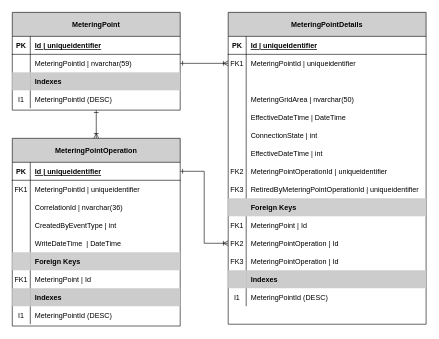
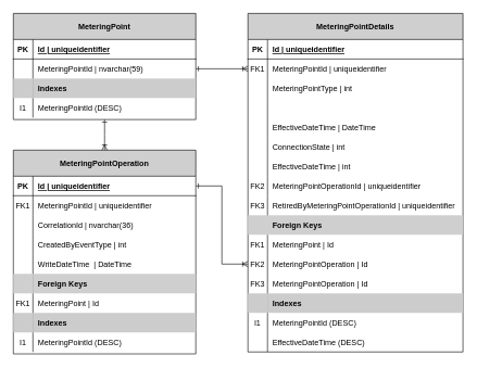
  <mxCell id="0" />
  <mxCell id="1" parent="0" />
  <mxCell id="2" value="MeteringPoint" style="shape=table;startSize=40;container=1;collapsible=1;childLayout=tableLayout;fixedRows=1;rowLines=0;fontStyle=1;align=center;resizeLast=1;fillColor=#CFCFCF;" parent="1" vertex="1"><mxGeometry x="20" y="20" width="280" height="163" as="geometry" /></mxCell>
  <mxCell id="3" value="" style="shape=partialRectangle;collapsible=0;dropTarget=0;pointerEvents=0;fillColor=none;top=0;left=0;bottom=1;right=0;points=[[0,0.5],[1,0.5]];portConstraint=eastwest;" parent="2" vertex="1"><mxGeometry y="40" width="280" height="30" as="geometry" /></mxCell>
  <mxCell id="4" value="PK" style="shape=partialRectangle;connectable=0;fillColor=none;top=0;left=0;bottom=0;right=0;fontStyle=1;overflow=hidden;" parent="3" vertex="1"><mxGeometry width="30" height="30" as="geometry" /></mxCell>
  <mxCell id="5" value="Id | uniqueidentifier" style="shape=partialRectangle;connectable=0;fillColor=none;top=0;left=0;bottom=0;right=0;align=left;spacingLeft=6;fontStyle=5;overflow=hidden;" parent="3" vertex="1"><mxGeometry x="30" width="250" height="30" as="geometry" /></mxCell>
  <mxCell id="6" value="" style="shape=partialRectangle;collapsible=0;dropTarget=0;pointerEvents=0;fillColor=none;top=0;left=0;bottom=0;right=0;points=[[0,0.5],[1,0.5]];portConstraint=eastwest;" parent="2" vertex="1"><mxGeometry y="70" width="280" height="30" as="geometry" /></mxCell>
  <mxCell id="7" value="" style="shape=partialRectangle;connectable=0;fillColor=none;top=0;left=0;bottom=0;right=0;editable=1;overflow=hidden;" parent="6" vertex="1"><mxGeometry width="30" height="30" as="geometry" /></mxCell>
  <mxCell id="8" value="MeteringPointId | nvarchar(59)" style="shape=partialRectangle;connectable=0;fillColor=none;top=0;left=0;bottom=0;right=0;align=left;spacingLeft=6;overflow=hidden;" parent="6" vertex="1"><mxGeometry x="30" width="250" height="30" as="geometry" /></mxCell>
  <mxCell id="9" style="shape=partialRectangle;collapsible=0;dropTarget=0;pointerEvents=0;top=0;left=0;bottom=0;right=0;points=[[0,0.5],[1,0.5]];portConstraint=eastwest;strokeColor=#d6b656;fillColor=none;" parent="2" vertex="1"><mxGeometry y="100" width="280" height="30" as="geometry" /></mxCell>
  <mxCell id="10" style="shape=partialRectangle;connectable=0;top=0;left=0;bottom=0;right=0;editable=1;overflow=hidden;fillColor=#CCCCCC;" parent="9" vertex="1"><mxGeometry width="30" height="30" as="geometry" /></mxCell>
  <mxCell id="11" value="Indexes" style="shape=partialRectangle;connectable=0;top=0;left=0;bottom=0;right=0;align=left;spacingLeft=6;overflow=hidden;fillColor=#CCCCCC;fontStyle=1" parent="9" vertex="1"><mxGeometry x="30" width="250" height="30" as="geometry" /></mxCell>
  <mxCell id="12" style="shape=partialRectangle;collapsible=0;dropTarget=0;pointerEvents=0;fillColor=none;top=0;left=0;bottom=0;right=0;points=[[0,0.5],[1,0.5]];portConstraint=eastwest;" parent="2" vertex="1"><mxGeometry y="130" width="280" height="30" as="geometry" /></mxCell>
  <mxCell id="13" value="I1" style="shape=partialRectangle;connectable=0;fillColor=none;top=0;left=0;bottom=0;right=0;editable=1;overflow=hidden;" parent="12" vertex="1"><mxGeometry width="30" height="30" as="geometry" /></mxCell>
  <mxCell id="14" value="MeteringPointId (DESC)" style="shape=partialRectangle;connectable=0;fillColor=none;top=0;left=0;bottom=0;right=0;align=left;spacingLeft=6;overflow=hidden;" parent="12" vertex="1"><mxGeometry x="30" width="250" height="30" as="geometry" /></mxCell>
  <mxCell id="15" value="MeteringPointDetails" style="shape=table;startSize=40;container=1;collapsible=1;childLayout=tableLayout;fixedRows=1;rowLines=0;fontStyle=1;align=center;resizeLast=1;fillColor=#CFCFCF;" parent="1" vertex="1"><mxGeometry x="380" y="20" width="330" height="520" as="geometry" /></mxCell>
  <mxCell id="16" value="" style="shape=partialRectangle;collapsible=0;dropTarget=0;pointerEvents=0;fillColor=none;top=0;left=0;bottom=1;right=0;points=[[0,0.5],[1,0.5]];portConstraint=eastwest;" parent="15" vertex="1"><mxGeometry y="40" width="330" height="30" as="geometry" /></mxCell>
  <mxCell id="17" value="PK" style="shape=partialRectangle;connectable=0;fillColor=none;top=0;left=0;bottom=0;right=0;fontStyle=1;overflow=hidden;" parent="16" vertex="1"><mxGeometry width="30" height="30" as="geometry" /></mxCell>
  <mxCell id="18" value="Id | uniqueidentifier" style="shape=partialRectangle;connectable=0;fillColor=none;top=0;left=0;bottom=0;right=0;align=left;spacingLeft=6;fontStyle=5;overflow=hidden;" parent="16" vertex="1"><mxGeometry x="30" width="300" height="30" as="geometry" /></mxCell>
  <mxCell id="19" value="" style="shape=partialRectangle;collapsible=0;dropTarget=0;pointerEvents=0;fillColor=none;top=0;left=0;bottom=0;right=0;points=[[0,0.5],[1,0.5]];portConstraint=eastwest;" parent="15" vertex="1"><mxGeometry y="70" width="330" height="30" as="geometry" /></mxCell>
  <mxCell id="20" value="FK1" style="shape=partialRectangle;connectable=0;fillColor=none;top=0;left=0;bottom=0;right=0;editable=1;overflow=hidden;" parent="19" vertex="1"><mxGeometry width="30" height="30" as="geometry" /></mxCell>
  <mxCell id="21" value="MeteringPointId | uniqueidentifier" style="shape=partialRectangle;connectable=0;fillColor=none;top=0;left=0;bottom=0;right=0;align=left;spacingLeft=6;overflow=hidden;" parent="19" vertex="1"><mxGeometry x="30" width="300" height="30" as="geometry" /></mxCell>
  <mxCell id="22" value="" style="shape=partialRectangle;collapsible=0;dropTarget=0;pointerEvents=0;fillColor=none;top=0;left=0;bottom=0;right=0;points=[[0,0.5],[1,0.5]];portConstraint=eastwest;" parent="15" vertex="1"><mxGeometry y="100" width="330" height="30" as="geometry" /></mxCell>
  <mxCell id="23" value="" style="shape=partialRectangle;connectable=0;fillColor=none;top=0;left=0;bottom=0;right=0;editable=1;overflow=hidden;" parent="22" vertex="1"><mxGeometry width="30" height="30" as="geometry" /></mxCell>
+ <mxCell id="24" value="MeteringPointType | int" style="shape=partialRectangle;connectable=0;fillColor=none;top=0;left=0;bottom=0;right=0;align=left;spacingLeft=6;overflow=hidden;" parent="22" vertex="1"><mxGeometry x="30" width="300" height="30" as="geometry" /></mxCell>
  <mxCell id="25" value="" style="shape=partialRectangle;collapsible=0;dropTarget=0;pointerEvents=0;fillColor=none;top=0;left=0;bottom=0;right=0;points=[[0,0.5],[1,0.5]];portConstraint=eastwest;" parent="15" vertex="1"><mxGeometry y="130" width="330" height="30" as="geometry" /></mxCell>
  <mxCell id="26" value="" style="shape=partialRectangle;connectable=0;fillColor=none;top=0;left=0;bottom=0;right=0;editable=1;overflow=hidden;" parent="25" vertex="1"><mxGeometry width="30" height="30" as="geometry" /></mxCell>
- <mxCell id="27" value="MeteringGridArea | nvarchar(50)" style="shape=partialRectangle;connectable=0;fillColor=none;top=0;left=0;bottom=0;right=0;align=left;spacingLeft=6;overflow=hidden;" parent="25" vertex="1"><mxGeometry x="30" width="300" height="30" as="geometry" /></mxCell>
  <mxCell id="28" style="shape=partialRectangle;collapsible=0;dropTarget=0;pointerEvents=0;fillColor=none;top=0;left=0;bottom=0;right=0;points=[[0,0.5],[1,0.5]];portConstraint=eastwest;" parent="15" vertex="1"><mxGeometry y="160" width="330" height="30" as="geometry" /></mxCell>
  <mxCell id="29" style="shape=partialRectangle;connectable=0;fillColor=none;top=0;left=0;bottom=0;right=0;editable=1;overflow=hidden;" parent="28" vertex="1"><mxGeometry width="30" height="30" as="geometry" /></mxCell>
  <mxCell id="30" value="EffectiveDateTime | DateTime" style="shape=partialRectangle;connectable=0;fillColor=none;top=0;left=0;bottom=0;right=0;align=left;spacingLeft=6;overflow=hidden;fontStyle=0" parent="28" vertex="1"><mxGeometry x="30" width="300" height="30" as="geometry" /></mxCell>
  <mxCell id="31" style="shape=partialRectangle;collapsible=0;dropTarget=0;pointerEvents=0;fillColor=none;top=0;left=0;bottom=0;right=0;points=[[0,0.5],[1,0.5]];portConstraint=eastwest;" parent="15" vertex="1"><mxGeometry y="190" width="330" height="30" as="geometry" /></mxCell>
  <mxCell id="32" style="shape=partialRectangle;connectable=0;fillColor=none;top=0;left=0;bottom=0;right=0;editable=1;overflow=hidden;" parent="31" vertex="1"><mxGeometry width="30" height="30" as="geometry" /></mxCell>
  <mxCell id="33" value="ConnectionState | int" style="shape=partialRectangle;connectable=0;fillColor=none;top=0;left=0;bottom=0;right=0;align=left;spacingLeft=6;overflow=hidden;" parent="31" vertex="1"><mxGeometry x="30" width="300" height="30" as="geometry" /></mxCell>
  <mxCell id="34" style="shape=partialRectangle;collapsible=0;dropTarget=0;pointerEvents=0;fillColor=none;top=0;left=0;bottom=0;right=0;points=[[0,0.5],[1,0.5]];portConstraint=eastwest;" parent="15" vertex="1"><mxGeometry y="220" width="330" height="30" as="geometry" /></mxCell>
  <mxCell id="35" style="shape=partialRectangle;connectable=0;fillColor=none;top=0;left=0;bottom=0;right=0;editable=1;overflow=hidden;" parent="34" vertex="1"><mxGeometry width="30" height="30" as="geometry" /></mxCell>
  <mxCell id="36" value="EffectiveDateTime | int" style="shape=partialRectangle;connectable=0;fillColor=none;top=0;left=0;bottom=0;right=0;align=left;spacingLeft=6;overflow=hidden;" parent="34" vertex="1"><mxGeometry x="30" width="300" height="30" as="geometry" /></mxCell>
  <mxCell id="37" style="shape=partialRectangle;collapsible=0;dropTarget=0;pointerEvents=0;fillColor=none;top=0;left=0;bottom=0;right=0;points=[[0,0.5],[1,0.5]];portConstraint=eastwest;" parent="15" vertex="1"><mxGeometry y="250" width="330" height="30" as="geometry" /></mxCell>
  <mxCell id="38" value="FK2" style="shape=partialRectangle;connectable=0;fillColor=none;top=0;left=0;bottom=0;right=0;editable=1;overflow=hidden;" parent="37" vertex="1"><mxGeometry width="30" height="30" as="geometry" /></mxCell>
  <mxCell id="39" value="MeteringPointOperationId | uniqueidentifier" style="shape=partialRectangle;connectable=0;fillColor=none;top=0;left=0;bottom=0;right=0;align=left;spacingLeft=6;overflow=hidden;" parent="37" vertex="1"><mxGeometry x="30" width="300" height="30" as="geometry" /></mxCell>
  <mxCell id="40" style="shape=partialRectangle;collapsible=0;dropTarget=0;pointerEvents=0;fillColor=none;top=0;left=0;bottom=0;right=0;points=[[0,0.5],[1,0.5]];portConstraint=eastwest;" parent="15" vertex="1"><mxGeometry y="280" width="330" height="30" as="geometry" /></mxCell>
  <mxCell id="41" value="FK3" style="shape=partialRectangle;connectable=0;fillColor=none;top=0;left=0;bottom=0;right=0;editable=1;overflow=hidden;" parent="40" vertex="1"><mxGeometry width="30" height="30" as="geometry" /></mxCell>
  <mxCell id="42" value="RetiredByMeteringPointOperationId | uniqueidentifier" style="shape=partialRectangle;connectable=0;fillColor=none;top=0;left=0;bottom=0;right=0;align=left;spacingLeft=6;overflow=hidden;" parent="40" vertex="1"><mxGeometry x="30" width="300" height="30" as="geometry" /></mxCell>
  <mxCell id="43" style="shape=partialRectangle;collapsible=0;dropTarget=0;pointerEvents=0;top=0;left=0;bottom=0;right=0;points=[[0,0.5],[1,0.5]];portConstraint=eastwest;strokeColor=#666666;fontColor=#333333;fillColor=#CFCFCF;" parent="15" vertex="1"><mxGeometry y="310" width="330" height="30" as="geometry" /></mxCell>
  <mxCell id="44" style="shape=partialRectangle;connectable=0;fillColor=none;top=0;left=0;bottom=0;right=0;editable=1;overflow=hidden;" parent="43" vertex="1"><mxGeometry width="30" height="30" as="geometry" /></mxCell>
  <mxCell id="45" value="Foreign Keys" style="shape=partialRectangle;connectable=0;fillColor=none;top=0;left=0;bottom=0;right=0;align=left;spacingLeft=6;overflow=hidden;fontStyle=1" parent="43" vertex="1"><mxGeometry x="30" width="300" height="30" as="geometry" /></mxCell>
  <mxCell id="46" style="shape=partialRectangle;collapsible=0;dropTarget=0;pointerEvents=0;fillColor=none;top=0;left=0;bottom=0;right=0;points=[[0,0.5],[1,0.5]];portConstraint=eastwest;" parent="15" vertex="1"><mxGeometry y="340" width="330" height="30" as="geometry" /></mxCell>
  <mxCell id="47" value="FK1" style="shape=partialRectangle;connectable=0;fillColor=none;top=0;left=0;bottom=0;right=0;editable=1;overflow=hidden;" parent="46" vertex="1"><mxGeometry width="30" height="30" as="geometry" /></mxCell>
  <mxCell id="48" value="MeteringPoint | Id" style="shape=partialRectangle;connectable=0;fillColor=none;top=0;left=0;bottom=0;right=0;align=left;spacingLeft=6;overflow=hidden;" parent="46" vertex="1"><mxGeometry x="30" width="300" height="30" as="geometry" /></mxCell>
  <mxCell id="49" style="shape=partialRectangle;collapsible=0;dropTarget=0;pointerEvents=0;fillColor=none;top=0;left=0;bottom=0;right=0;points=[[0,0.5],[1,0.5]];portConstraint=eastwest;" parent="15" vertex="1"><mxGeometry y="370" width="330" height="30" as="geometry" /></mxCell>
  <mxCell id="50" value="FK2" style="shape=partialRectangle;connectable=0;fillColor=none;top=0;left=0;bottom=0;right=0;editable=1;overflow=hidden;" parent="49" vertex="1"><mxGeometry width="30" height="30" as="geometry" /></mxCell>
  <mxCell id="51" value="MeteringPointOperation | Id" style="shape=partialRectangle;connectable=0;fillColor=none;top=0;left=0;bottom=0;right=0;align=left;spacingLeft=6;overflow=hidden;" parent="49" vertex="1"><mxGeometry x="30" width="300" height="30" as="geometry" /></mxCell>
  <mxCell id="52" style="shape=partialRectangle;collapsible=0;dropTarget=0;pointerEvents=0;fillColor=none;top=0;left=0;bottom=0;right=0;points=[[0,0.5],[1,0.5]];portConstraint=eastwest;" parent="15" vertex="1"><mxGeometry y="400" width="330" height="30" as="geometry" /></mxCell>
  <mxCell id="53" value="FK3" style="shape=partialRectangle;connectable=0;fillColor=none;top=0;left=0;bottom=0;right=0;editable=1;overflow=hidden;" parent="52" vertex="1"><mxGeometry width="30" height="30" as="geometry" /></mxCell>
  <mxCell id="54" value="MeteringPointOperation | Id" style="shape=partialRectangle;connectable=0;fillColor=none;top=0;left=0;bottom=0;right=0;align=left;spacingLeft=6;overflow=hidden;" parent="52" vertex="1"><mxGeometry x="30" width="300" height="30" as="geometry" /></mxCell>
  <mxCell id="55" style="shape=partialRectangle;collapsible=0;dropTarget=0;pointerEvents=0;top=0;left=0;bottom=0;right=0;points=[[0,0.5],[1,0.5]];portConstraint=eastwest;strokeColor=#d6b656;fillColor=none;" parent="15" vertex="1"><mxGeometry y="430" width="330" height="30" as="geometry" /></mxCell>
  <mxCell id="56" style="shape=partialRectangle;connectable=0;top=0;left=0;bottom=0;right=0;editable=1;overflow=hidden;fillColor=#CCCCCC;" parent="55" vertex="1"><mxGeometry width="30" height="30" as="geometry" /></mxCell>
  <mxCell id="57" value="Indexes" style="shape=partialRectangle;connectable=0;top=0;left=0;bottom=0;right=0;align=left;spacingLeft=6;overflow=hidden;fillColor=#CCCCCC;fontStyle=1" parent="55" vertex="1"><mxGeometry x="30" width="300" height="30" as="geometry" /></mxCell>
  <mxCell id="58" style="shape=partialRectangle;collapsible=0;dropTarget=0;pointerEvents=0;fillColor=none;top=0;left=0;bottom=0;right=0;points=[[0,0.5],[1,0.5]];portConstraint=eastwest;" parent="15" vertex="1"><mxGeometry y="460" width="330" height="30" as="geometry" /></mxCell>
  <mxCell id="59" value="I1" style="shape=partialRectangle;connectable=0;fillColor=none;top=0;left=0;bottom=0;right=0;editable=1;overflow=hidden;" parent="58" vertex="1"><mxGeometry width="30" height="30" as="geometry" /></mxCell>
  <mxCell id="60" value="MeteringPointId (DESC)" style="shape=partialRectangle;connectable=0;fillColor=none;top=0;left=0;bottom=0;right=0;align=left;spacingLeft=6;overflow=hidden;" parent="58" vertex="1"><mxGeometry x="30" width="300" height="30" as="geometry" /></mxCell>
  <mxCell id="61" style="shape=partialRectangle;collapsible=0;dropTarget=0;pointerEvents=0;fillColor=none;top=0;left=0;bottom=0;right=0;points=[[0,0.5],[1,0.5]];portConstraint=eastwest;" parent="15" vertex="1"><mxGeometry y="490" width="330" height="30" as="geometry" /></mxCell>
  <mxCell id="62" value="" style="shape=partialRectangle;connectable=0;fillColor=none;top=0;left=0;bottom=0;right=0;editable=1;overflow=hidden;" parent="61" vertex="1"><mxGeometry width="30" height="30" as="geometry" /></mxCell>
+ <mxCell id="63" value="EffectiveDateTime (DESC)" style="shape=partialRectangle;connectable=0;fillColor=none;top=0;left=0;bottom=0;right=0;align=left;spacingLeft=6;overflow=hidden;" parent="61" vertex="1"><mxGeometry x="30" width="300" height="30" as="geometry" /></mxCell>
  <mxCell id="64" style="edgeStyle=orthogonalEdgeStyle;rounded=0;orthogonalLoop=1;jettySize=auto;html=1;entryX=1;entryY=0.5;entryDx=0;entryDy=0;fontColor=#000000;startArrow=ERoneToMany;startFill=0;endArrow=ERone;endFill=0;exitX=0;exitY=0.5;exitDx=0;exitDy=0;" parent="1" source="19" target="6" edge="1"><mxGeometry relative="1" as="geometry"><mxPoint x="240" y="273" as="sourcePoint" /><mxPoint x="31.12" y="41.573" as="targetPoint" /></mxGeometry></mxCell>
  <mxCell id="65" value="" style="edgeStyle=orthogonalEdgeStyle;rounded=0;orthogonalLoop=1;jettySize=auto;html=1;startArrow=ERone;startFill=0;endArrow=ERoneToMany;endFill=0;exitX=1;exitY=0.5;exitDx=0;exitDy=0;" parent="1" source="67" target="49" edge="1"><mxGeometry relative="1" as="geometry" /></mxCell>
  <mxCell id="66" value="MeteringPointOperation" style="shape=table;startSize=40;container=1;collapsible=1;childLayout=tableLayout;fixedRows=1;rowLines=0;fontStyle=1;align=center;resizeLast=1;fillColor=#CFCFCF;" parent="1" vertex="1"><mxGeometry x="20" y="230" width="280" height="313" as="geometry" /></mxCell>
  <mxCell id="67" value="" style="shape=partialRectangle;collapsible=0;dropTarget=0;pointerEvents=0;fillColor=none;top=0;left=0;bottom=1;right=0;points=[[0,0.5],[1,0.5]];portConstraint=eastwest;" parent="66" vertex="1"><mxGeometry y="40" width="280" height="30" as="geometry" /></mxCell>
  <mxCell id="68" value="PK" style="shape=partialRectangle;connectable=0;fillColor=none;top=0;left=0;bottom=0;right=0;fontStyle=1;overflow=hidden;" parent="67" vertex="1"><mxGeometry width="30" height="30" as="geometry" /></mxCell>
  <mxCell id="69" value="Id | uniqueidentifier" style="shape=partialRectangle;connectable=0;fillColor=none;top=0;left=0;bottom=0;right=0;align=left;spacingLeft=6;fontStyle=5;overflow=hidden;" parent="67" vertex="1"><mxGeometry x="30" width="250" height="30" as="geometry" /></mxCell>
  <mxCell id="70" value="" style="shape=partialRectangle;collapsible=0;dropTarget=0;pointerEvents=0;fillColor=none;top=0;left=0;bottom=0;right=0;points=[[0,0.5],[1,0.5]];portConstraint=eastwest;" parent="66" vertex="1"><mxGeometry y="70" width="280" height="30" as="geometry" /></mxCell>
  <mxCell id="71" value="FK1" style="shape=partialRectangle;connectable=0;fillColor=none;top=0;left=0;bottom=0;right=0;editable=1;overflow=hidden;" parent="70" vertex="1"><mxGeometry width="30" height="30" as="geometry" /></mxCell>
  <mxCell id="72" value="MeteringPointId | uniqueidentifier" style="shape=partialRectangle;connectable=0;fillColor=none;top=0;left=0;bottom=0;right=0;align=left;spacingLeft=6;overflow=hidden;" parent="70" vertex="1"><mxGeometry x="30" width="250" height="30" as="geometry" /></mxCell>
  <mxCell id="73" value="" style="shape=partialRectangle;collapsible=0;dropTarget=0;pointerEvents=0;fillColor=none;top=0;left=0;bottom=0;right=0;points=[[0,0.5],[1,0.5]];portConstraint=eastwest;" parent="66" vertex="1"><mxGeometry y="100" width="280" height="30" as="geometry" /></mxCell>
  <mxCell id="74" value="" style="shape=partialRectangle;connectable=0;fillColor=none;top=0;left=0;bottom=0;right=0;editable=1;overflow=hidden;" parent="73" vertex="1"><mxGeometry width="30" height="30" as="geometry" /></mxCell>
  <mxCell id="75" value="CorrelationId | nvarchar(36)" style="shape=partialRectangle;connectable=0;fillColor=none;top=0;left=0;bottom=0;right=0;align=left;spacingLeft=6;overflow=hidden;" parent="73" vertex="1"><mxGeometry x="30" width="250" height="30" as="geometry" /></mxCell>
  <mxCell id="76" value="" style="shape=partialRectangle;collapsible=0;dropTarget=0;pointerEvents=0;fillColor=none;top=0;left=0;bottom=0;right=0;points=[[0,0.5],[1,0.5]];portConstraint=eastwest;" parent="66" vertex="1"><mxGeometry y="130" width="280" height="30" as="geometry" /></mxCell>
  <mxCell id="77" value="" style="shape=partialRectangle;connectable=0;fillColor=none;top=0;left=0;bottom=0;right=0;editable=1;overflow=hidden;" parent="76" vertex="1"><mxGeometry width="30" height="30" as="geometry" /></mxCell>
  <mxCell id="78" value="CreatedByEventType | int" style="shape=partialRectangle;connectable=0;fillColor=none;top=0;left=0;bottom=0;right=0;align=left;spacingLeft=6;overflow=hidden;" parent="76" vertex="1"><mxGeometry x="30" width="250" height="30" as="geometry" /></mxCell>
  <mxCell id="79" value="" style="shape=partialRectangle;collapsible=0;dropTarget=0;pointerEvents=0;fillColor=none;top=0;left=0;bottom=0;right=0;points=[[0,0.5],[1,0.5]];portConstraint=eastwest;" parent="66" vertex="1"><mxGeometry y="160" width="280" height="30" as="geometry" /></mxCell>
  <mxCell id="80" value="" style="shape=partialRectangle;connectable=0;fillColor=none;top=0;left=0;bottom=0;right=0;editable=1;overflow=hidden;" parent="79" vertex="1"><mxGeometry width="30" height="30" as="geometry" /></mxCell>
  <mxCell id="81" value="WriteDateTime  | DateTime" style="shape=partialRectangle;connectable=0;fillColor=none;top=0;left=0;bottom=0;right=0;align=left;spacingLeft=6;overflow=hidden;" parent="79" vertex="1"><mxGeometry x="30" width="250" height="30" as="geometry" /></mxCell>
  <mxCell id="82" value="" style="shape=partialRectangle;collapsible=0;dropTarget=0;pointerEvents=0;fillColor=none;top=0;left=0;bottom=0;right=0;points=[[0,0.5],[1,0.5]];portConstraint=eastwest;" parent="66" vertex="1"><mxGeometry y="190" width="280" height="30" as="geometry" /></mxCell>
  <mxCell id="83" value="" style="shape=partialRectangle;connectable=0;top=0;left=0;bottom=0;right=0;editable=1;overflow=hidden;fillColor=#CFCFCF;" parent="82" vertex="1"><mxGeometry width="30" height="30" as="geometry" /></mxCell>
  <mxCell id="84" value="Foreign Keys" style="shape=partialRectangle;connectable=0;top=0;left=0;bottom=0;right=0;align=left;spacingLeft=6;overflow=hidden;fillColor=#CFCFCF;fontStyle=1" parent="82" vertex="1"><mxGeometry x="30" width="250" height="30" as="geometry" /></mxCell>
  <mxCell id="85" value="" style="shape=partialRectangle;collapsible=0;dropTarget=0;pointerEvents=0;fillColor=none;top=0;left=0;bottom=0;right=0;points=[[0,0.5],[1,0.5]];portConstraint=eastwest;" parent="66" vertex="1"><mxGeometry y="220" width="280" height="30" as="geometry" /></mxCell>
  <mxCell id="86" value="FK1" style="shape=partialRectangle;connectable=0;fillColor=none;top=0;left=0;bottom=0;right=0;editable=1;overflow=hidden;" parent="85" vertex="1"><mxGeometry width="30" height="30" as="geometry" /></mxCell>
  <mxCell id="87" value="MeteringPoint | Id" style="shape=partialRectangle;connectable=0;fillColor=none;top=0;left=0;bottom=0;right=0;align=left;spacingLeft=6;overflow=hidden;" parent="85" vertex="1"><mxGeometry x="30" width="250" height="30" as="geometry" /></mxCell>
  <mxCell id="88" style="shape=partialRectangle;collapsible=0;dropTarget=0;pointerEvents=0;top=0;left=0;bottom=0;right=0;points=[[0,0.5],[1,0.5]];portConstraint=eastwest;strokeColor=#d6b656;fillColor=none;" parent="66" vertex="1"><mxGeometry y="250" width="280" height="30" as="geometry" /></mxCell>
  <mxCell id="89" style="shape=partialRectangle;connectable=0;top=0;left=0;bottom=0;right=0;editable=1;overflow=hidden;fillColor=#CCCCCC;" parent="88" vertex="1"><mxGeometry width="30" height="30" as="geometry" /></mxCell>
  <mxCell id="90" value="Indexes" style="shape=partialRectangle;connectable=0;top=0;left=0;bottom=0;right=0;align=left;spacingLeft=6;overflow=hidden;fillColor=#CCCCCC;fontStyle=1" parent="88" vertex="1"><mxGeometry x="30" width="250" height="30" as="geometry" /></mxCell>
  <mxCell id="91" style="shape=partialRectangle;collapsible=0;dropTarget=0;pointerEvents=0;fillColor=none;top=0;left=0;bottom=0;right=0;points=[[0,0.5],[1,0.5]];portConstraint=eastwest;" parent="66" vertex="1"><mxGeometry y="280" width="280" height="30" as="geometry" /></mxCell>
  <mxCell id="92" value="I1" style="shape=partialRectangle;connectable=0;fillColor=none;top=0;left=0;bottom=0;right=0;editable=1;overflow=hidden;" parent="91" vertex="1"><mxGeometry width="30" height="30" as="geometry" /></mxCell>
  <mxCell id="93" value="MeteringPointId (DESC)" style="shape=partialRectangle;connectable=0;fillColor=none;top=0;left=0;bottom=0;right=0;align=left;spacingLeft=6;overflow=hidden;" parent="91" vertex="1"><mxGeometry x="30" width="250" height="30" as="geometry" /></mxCell>
  <mxCell id="94" style="edgeStyle=orthogonalEdgeStyle;rounded=0;orthogonalLoop=1;jettySize=auto;html=1;fontColor=#000000;startArrow=ERoneToMany;startFill=0;endArrow=ERone;endFill=0;exitX=0.5;exitY=0;exitDx=0;exitDy=0;" parent="1" source="66" edge="1"><mxGeometry relative="1" as="geometry"><mxPoint x="390" y="115" as="sourcePoint" /><mxPoint x="160" y="183" as="targetPoint" /></mxGeometry></mxCell>
